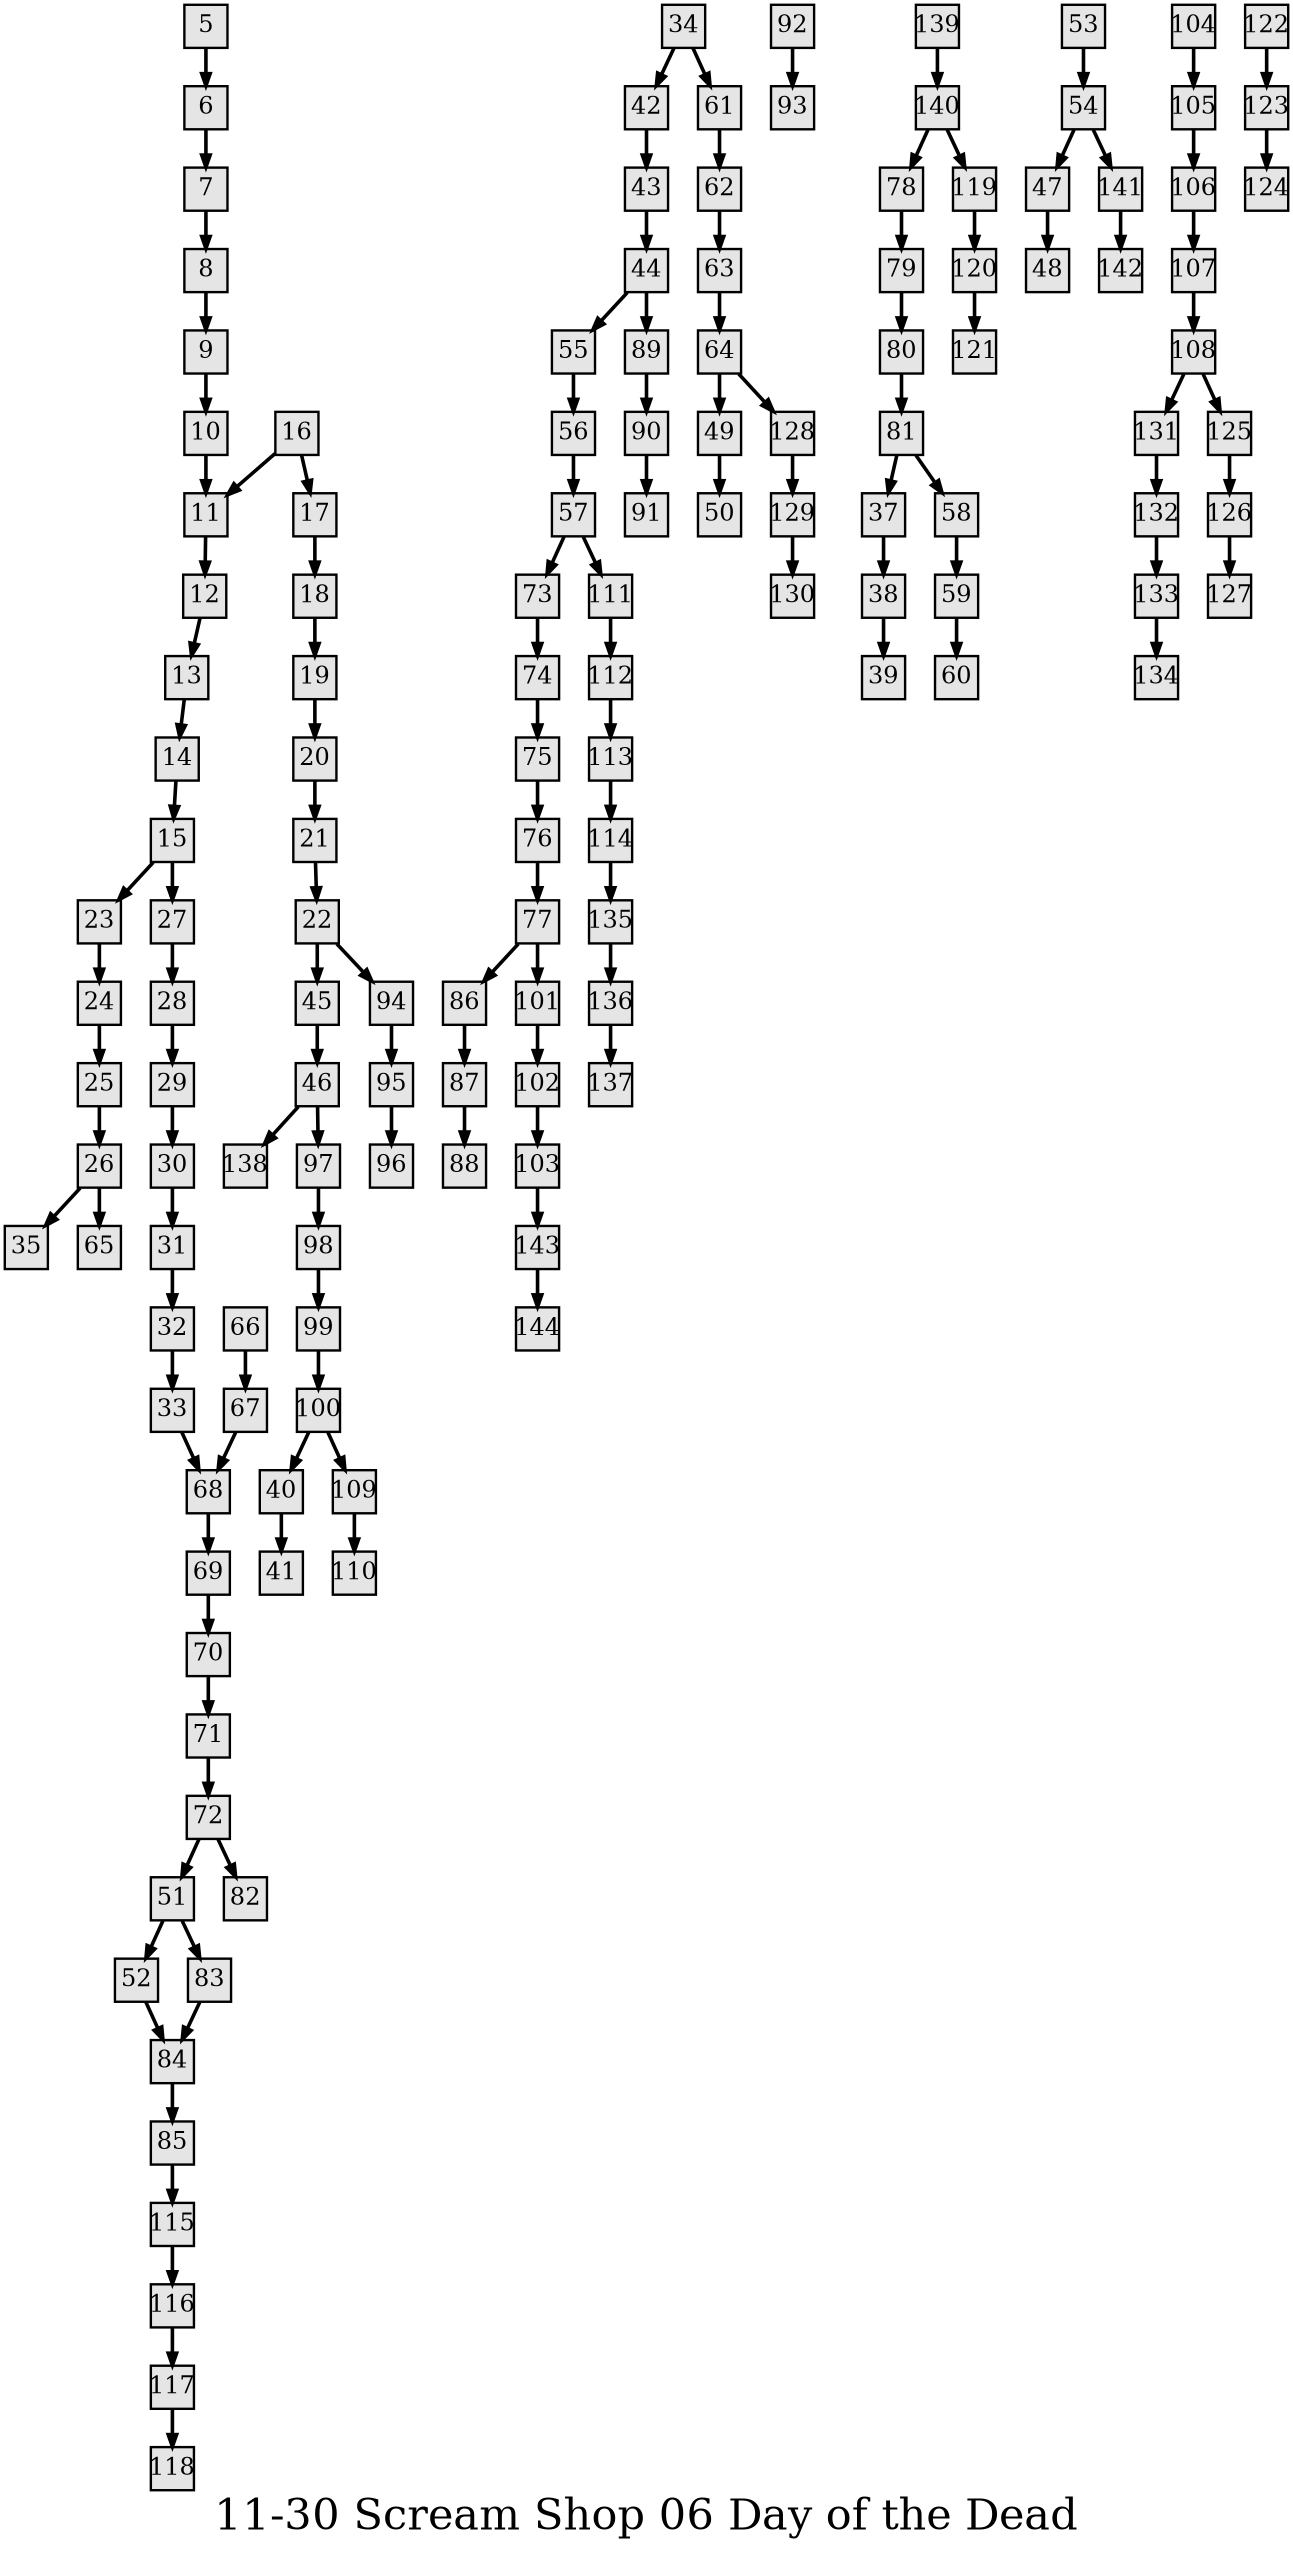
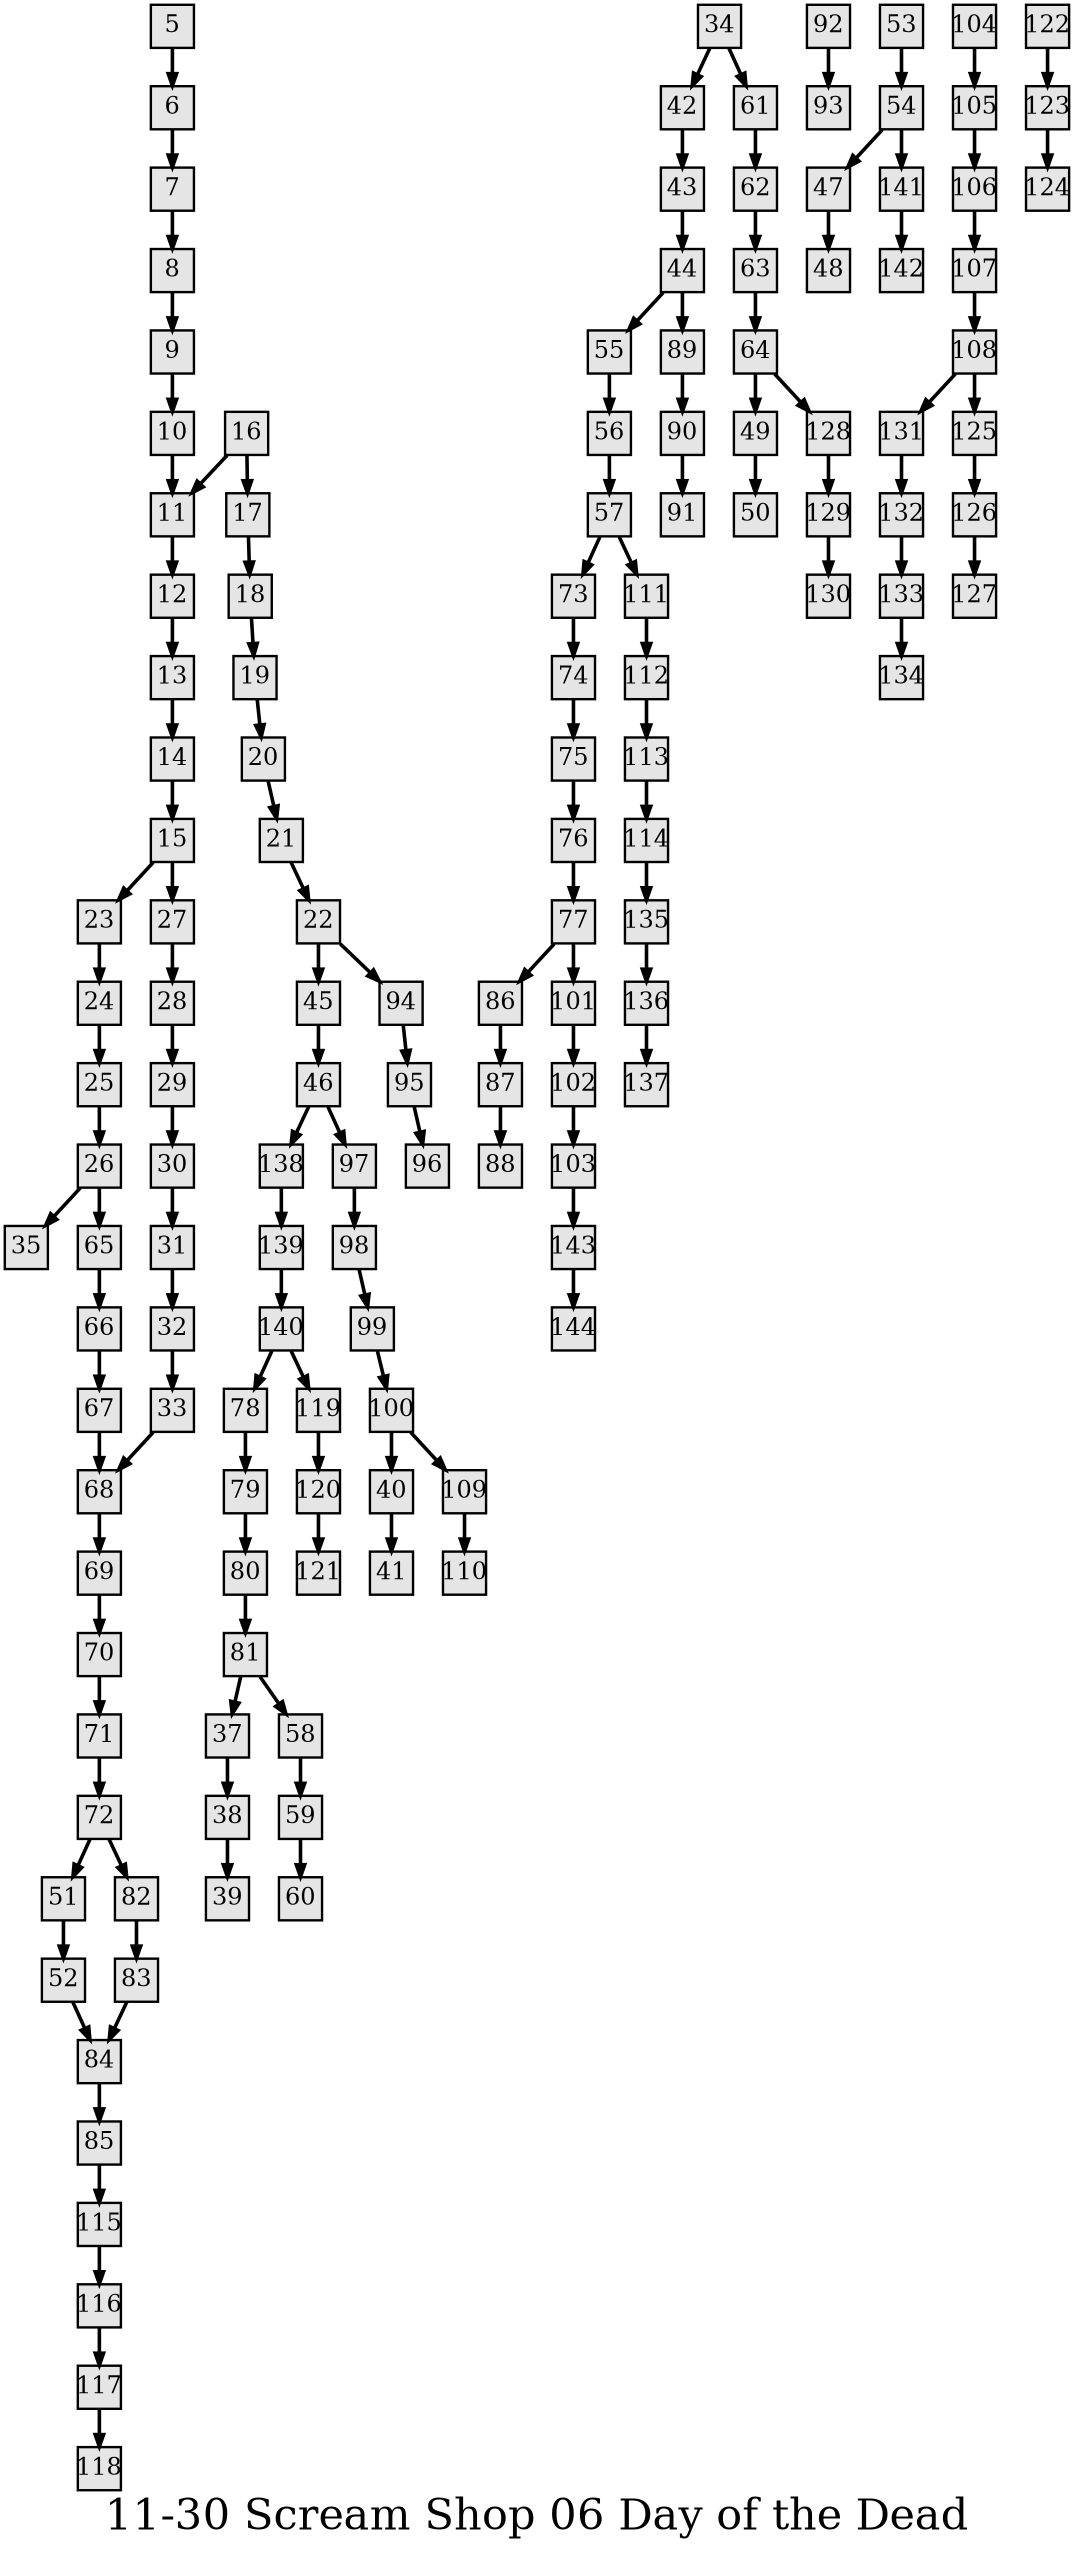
  digraph {
    fontsize=36
    label="11-30 Scream Shop 06 Day of the Dead"
    nodesep=0.35
    ordering=out
    rankdir=TB
    ranksep=0.45
    node [fillcolor=grey90 fixedsize=true fontsize=20 labelfloat=true margin="0,0" penwidth=2 regular=true shape=rect style=filled]
    edge [fontsize=12 labelfloat=true penwidth=3]
    5
    6
    7
    8
    9
    10
    11
    12
    13
    16
    17
    14
    18
    15
    23
    27
    24
    28
    25
    29
    19
    20
    21
    22
    45
    94
    46
    95
    138
    97
    96
    26
    35
    65
    66
    67
    30
    31
    32
    33
    68
    34
    42
    61
    43
    62
    44
    63
    92
    93
    37
    38
    39
    40
    41
    55
    89
    56
    90
    57
    91
    139
    98
    140
    99
    47
    48
    49
    50
    51
    52
    84
    53
    54
    141
    142
    73
    111
    74
    112
    75
    113
    58
    59
    60
    64
    128
    129
    130
    69
    70
    71
    72
    82
    83
    76
    77
    86
    101
    87
    102
    88
    103
    78
    79
    80
    81
    85
    115
    104
    105
    116
    106
    117
    100
    109
    110
    143
    144
    107
    108
    131
    125
    132
    126
    133
    127
    114
    135
    122
    123
    136
    124
    137
    118
    119
    120
    121
    134
    5 -> 6
    6 -> 7
    7 -> 8
    8 -> 9
    9 -> 10
    10 -> 11
    11 -> 12
    12 -> 13
    13 -> 14
    16 -> 11
    16 -> 17
    17 -> 18
    14 -> 15
    18 -> 19
    15 -> 23
    15 -> 27
    23 -> 24
    27 -> 28
    24 -> 25
    28 -> 29
    25 -> 26
    29 -> 30
    19 -> 20
    20 -> 21
    21 -> 22
    22 -> 45
    22 -> 94
    45 -> 46
    94 -> 95
    46 -> 138
    46 -> 97
    95 -> 96
+   138 -> 139
    97 -> 98
    26 -> 35
    26 -> 65
+   65 -> 66
    66 -> 67
    67 -> 68
    30 -> 31
    31 -> 32
    32 -> 33
    33 -> 68
    68 -> 69
    34 -> 42
    34 -> 61
    42 -> 43
    61 -> 62
    43 -> 44
    62 -> 63
    44 -> 55
    44 -> 89
    63 -> 64
    92 -> 93
    37 -> 38
    38 -> 39
    40 -> 41
    55 -> 56
    89 -> 90
    56 -> 57
    90 -> 91
    57 -> 73
    57 -> 111
    139 -> 140
    98 -> 99
    140 -> 78
    140 -> 119
    99 -> 100
    47 -> 48
    49 -> 50
    51 -> 52
    52 -> 84
    84 -> 85
    53 -> 54
    54 -> 47
    54 -> 141
    141 -> 142
    73 -> 74
    111 -> 112
    74 -> 75
    112 -> 113
    75 -> 76
    113 -> 114
    58 -> 59
    59 -> 60
    64 -> 49
    64 -> 128
    128 -> 129
    129 -> 130
    69 -> 70
    70 -> 71
    71 -> 72
    72 -> 51
    72 -> 82
-   51 -> 83
+   82 -> 83
    83 -> 84
    76 -> 77
    77 -> 86
    77 -> 101
    86 -> 87
    101 -> 102
    87 -> 88
    102 -> 103
    103 -> 143
    78 -> 79
    79 -> 80
    80 -> 81
    81 -> 37
    81 -> 58
    85 -> 115
    115 -> 116
    104 -> 105
    105 -> 106
    116 -> 117
    106 -> 107
    117 -> 118
    100 -> 40
    100 -> 109
    109 -> 110
    143 -> 144
    107 -> 108
    108 -> 131
    108 -> 125
    131 -> 132
    125 -> 126
    132 -> 133
    126 -> 127
    133 -> 134
    114 -> 135
    135 -> 136
    122 -> 123
    123 -> 124
    136 -> 137
    119 -> 120
    120 -> 121
  }
